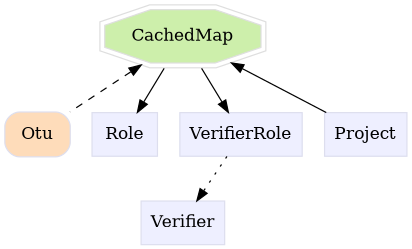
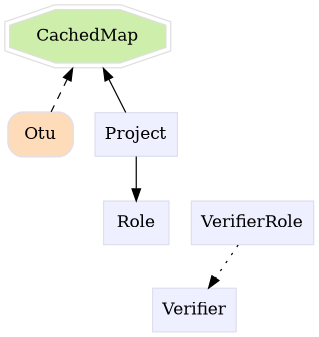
  digraph {
    rankdir=TB
    node [color="#dddeee" fillcolor="#eeefff" group=supporting shape=box style=filled]
    n1 [fillcolor="#fedcba" group=core height=0.51389 label=Otu shape=Mrecord width=0.75]
    n2 [color="#dedede" fillcolor="#cdefab" group=target height=0.61111 label=CachedMap shape=doubleoctagon width=1.7936]
    n3 [height=0.5 label=Role width=0.75]
    n4 [height=0.5 label=VerifierRole width=1.1493]
    n5 [height=0.5 label=Verifier width=0.79514]
    n6 [height=0.5 label=Project width=0.75347]
    subgraph sub_1 {
      n1
    }
    subgraph sub_2 {
      rank=min
    }
    subgraph sub_3 {
      n2
      n3
      n4
      n5
      n6
    }
    n2 -> n1 [dir=back style=dashed]
-   n2 -> n3
-   n2 -> n4
+   n6 -> n3
    n2 -> n6 [dir=back style=solid]
    n3 -> n5 [style=invis]
    n4 -> n5 [style=dotted]
  }
